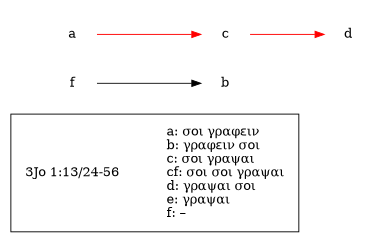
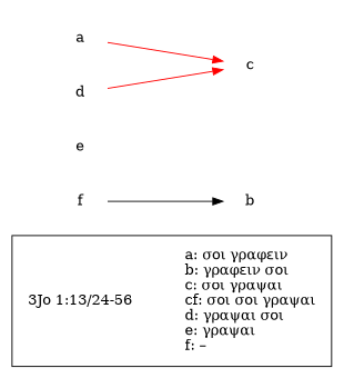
  digraph {
    rankdir=LR
    node [color=purple shape=plaintext]
    edge [style=solid color=red]
    n1 [label="3Jo 1:13/24-56"]
    n2 [color=darkgreen label="a: σοι γραφειν\lb: γραφειν σοι\lc: σοι γραψαι\lcf: σοι σοι γραψαι\ld: γραψαι σοι\le: γραψαι\lf: –\l"]
    n3 [color=black label=a]
    n4 [label=b]
    n5 [label=c]
    n6 [label=d]
+   n7 [label=e]
    n8 [label=f]
    subgraph cluster_1 {
      n1
      n2
    }
    subgraph cluster_2 {
      style=invis
      n3
      n4
      n5
      n6
+     n7
      n8
    }
    n1 -> n2 [style=invis color=""]
    n3 -> n5
-   n5 -> n6
+   n6 -> n5
    n8 -> n4 [color=black]
  }
